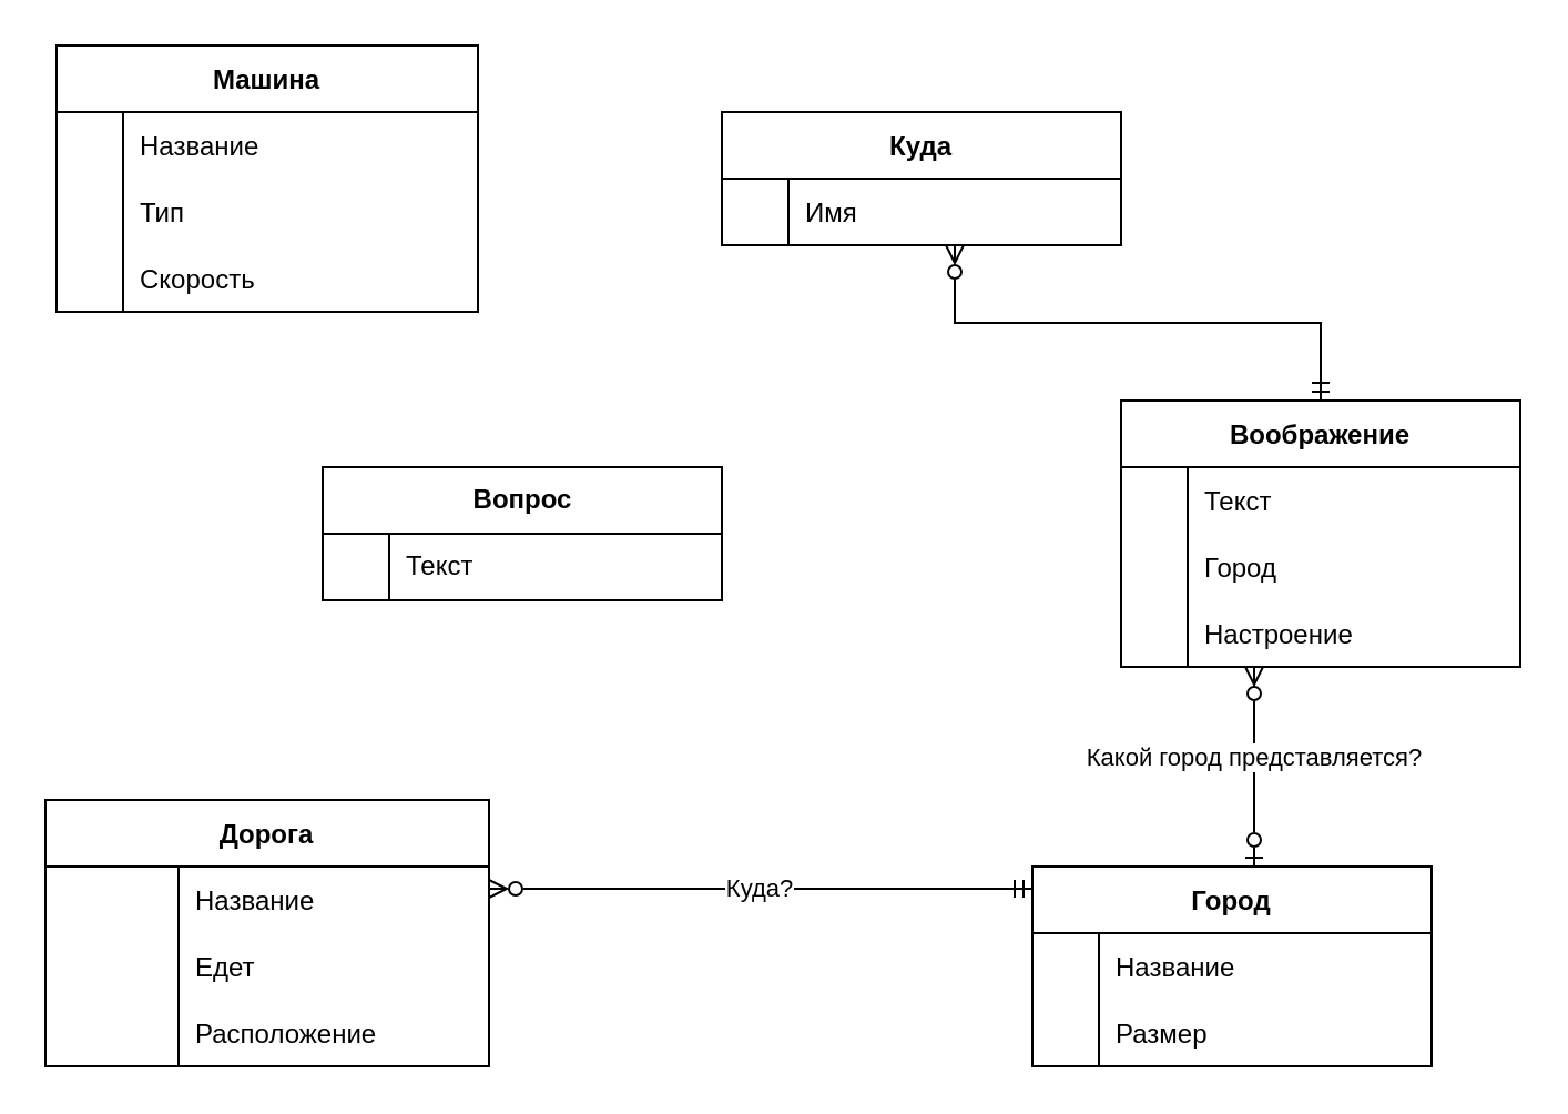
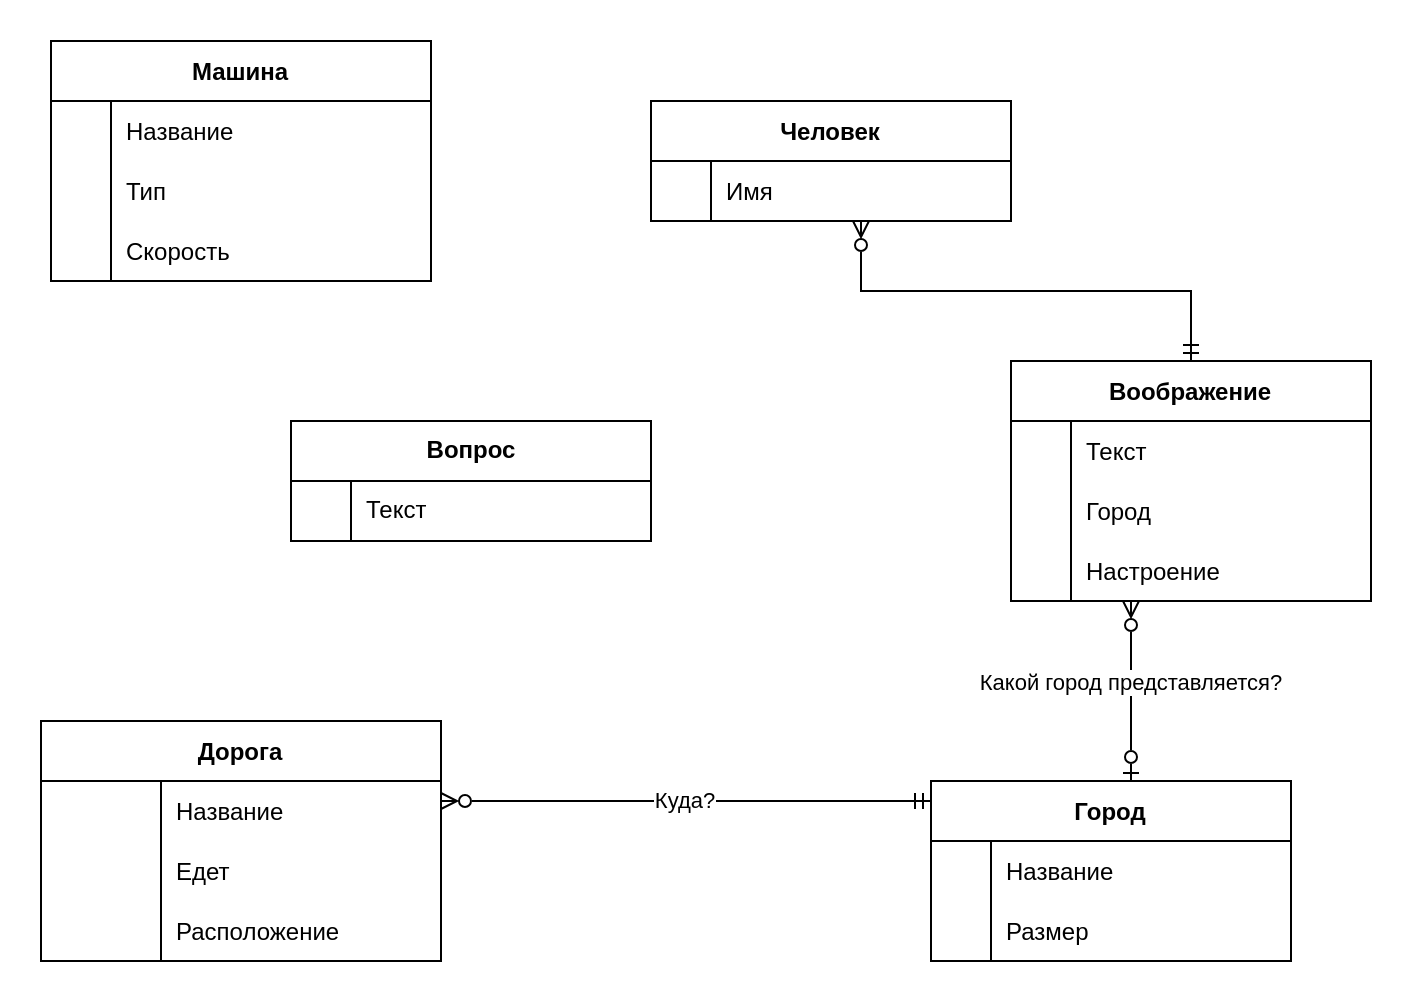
  <mxCell id="0" />
  <mxCell id="1" parent="0" />
  <mxCell id="2" value="Куда?" style="edgeStyle=orthogonalEdgeStyle;rounded=0;orthogonalLoop=1;jettySize=auto;html=1;startArrow=ERmandOne;startFill=0;endArrow=ERzeroToMany;endFill=0;" edge="1" parent="1" source="3" target="35"><mxGeometry relative="1" as="geometry"><Array as="points"><mxPoint x="345" y="400" /><mxPoint x="345" y="400" /></Array></mxGeometry></mxCell>
  <mxCell id="3" value="Город" style="shape=table;startSize=30;container=1;collapsible=1;childLayout=tableLayout;fixedRows=1;rowLines=0;fontStyle=1;align=center;resizeLast=1;" parent="1" vertex="1"><mxGeometry x="465" y="390" width="180" height="90" as="geometry" /></mxCell>
  <mxCell id="4" value="" style="shape=tableRow;horizontal=0;startSize=0;swimlaneHead=0;swimlaneBody=0;fillColor=none;collapsible=0;dropTarget=0;points=[[0,0.5],[1,0.5]];portConstraint=eastwest;top=0;left=0;right=0;bottom=0;" parent="3" vertex="1"><mxGeometry y="30" width="180" height="30" as="geometry" /></mxCell>
  <mxCell id="5" value="" style="shape=partialRectangle;connectable=0;fillColor=none;top=0;left=0;bottom=0;right=0;editable=1;overflow=hidden;" parent="4" vertex="1"><mxGeometry width="30" height="30" as="geometry"><mxRectangle width="30" height="30" as="alternateBounds" /></mxGeometry></mxCell>
  <mxCell id="6" value="Название" style="shape=partialRectangle;connectable=0;fillColor=none;top=0;left=0;bottom=0;right=0;align=left;spacingLeft=6;overflow=hidden;" parent="4" vertex="1"><mxGeometry x="30" width="150" height="30" as="geometry"><mxRectangle width="150" height="30" as="alternateBounds" /></mxGeometry></mxCell>
  <mxCell id="7" value="" style="shape=tableRow;horizontal=0;startSize=0;swimlaneHead=0;swimlaneBody=0;fillColor=none;collapsible=0;dropTarget=0;points=[[0,0.5],[1,0.5]];portConstraint=eastwest;top=0;left=0;right=0;bottom=0;" parent="3" vertex="1"><mxGeometry y="60" width="180" height="30" as="geometry" /></mxCell>
  <mxCell id="8" value="" style="shape=partialRectangle;connectable=0;fillColor=none;top=0;left=0;bottom=0;right=0;editable=1;overflow=hidden;" parent="7" vertex="1"><mxGeometry width="30" height="30" as="geometry"><mxRectangle width="30" height="30" as="alternateBounds" /></mxGeometry></mxCell>
  <mxCell id="9" value="Размер" style="shape=partialRectangle;connectable=0;fillColor=none;top=0;left=0;bottom=0;right=0;align=left;spacingLeft=6;overflow=hidden;" parent="7" vertex="1"><mxGeometry x="30" width="150" height="30" as="geometry"><mxRectangle width="150" height="30" as="alternateBounds" /></mxGeometry></mxCell>
  <mxCell id="10" value="Машина" style="shape=table;startSize=30;container=1;collapsible=1;childLayout=tableLayout;fixedRows=1;rowLines=0;fontStyle=1;align=center;resizeLast=1;" parent="1" vertex="1"><mxGeometry x="25" y="20" width="190.0" height="120" as="geometry" /></mxCell>
  <mxCell id="11" value="" style="shape=tableRow;horizontal=0;startSize=0;swimlaneHead=0;swimlaneBody=0;fillColor=none;collapsible=0;dropTarget=0;points=[[0,0.5],[1,0.5]];portConstraint=eastwest;top=0;left=0;right=0;bottom=0;" parent="10" vertex="1"><mxGeometry y="30" width="190.0" height="30" as="geometry" /></mxCell>
  <mxCell id="12" value="" style="shape=partialRectangle;connectable=0;fillColor=none;top=0;left=0;bottom=0;right=0;editable=1;overflow=hidden;" parent="11" vertex="1"><mxGeometry width="30" height="30" as="geometry"><mxRectangle width="30" height="30" as="alternateBounds" /></mxGeometry></mxCell>
  <mxCell id="13" value="Название" style="shape=partialRectangle;connectable=0;fillColor=none;top=0;left=0;bottom=0;right=0;align=left;spacingLeft=6;overflow=hidden;" parent="11" vertex="1"><mxGeometry x="30" width="160.0" height="30" as="geometry"><mxRectangle width="160.0" height="30" as="alternateBounds" /></mxGeometry></mxCell>
  <mxCell id="14" value="" style="shape=tableRow;horizontal=0;startSize=0;swimlaneHead=0;swimlaneBody=0;fillColor=none;collapsible=0;dropTarget=0;points=[[0,0.5],[1,0.5]];portConstraint=eastwest;top=0;left=0;right=0;bottom=0;" parent="10" vertex="1"><mxGeometry y="60" width="190.0" height="30" as="geometry" /></mxCell>
  <mxCell id="15" value="" style="shape=partialRectangle;connectable=0;fillColor=none;top=0;left=0;bottom=0;right=0;editable=1;overflow=hidden;" parent="14" vertex="1"><mxGeometry width="30" height="30" as="geometry"><mxRectangle width="30" height="30" as="alternateBounds" /></mxGeometry></mxCell>
  <mxCell id="16" value="Тип" style="shape=partialRectangle;connectable=0;fillColor=none;top=0;left=0;bottom=0;right=0;align=left;spacingLeft=6;overflow=hidden;" parent="14" vertex="1"><mxGeometry x="30" width="160.0" height="30" as="geometry"><mxRectangle width="160.0" height="30" as="alternateBounds" /></mxGeometry></mxCell>
  <mxCell id="17" style="shape=tableRow;horizontal=0;startSize=0;swimlaneHead=0;swimlaneBody=0;fillColor=none;collapsible=0;dropTarget=0;points=[[0,0.5],[1,0.5]];portConstraint=eastwest;top=0;left=0;right=0;bottom=0;" parent="10" vertex="1"><mxGeometry y="90" width="190.0" height="30" as="geometry" /></mxCell>
  <mxCell id="18" style="shape=partialRectangle;connectable=0;fillColor=none;top=0;left=0;bottom=0;right=0;editable=1;overflow=hidden;" parent="17" vertex="1"><mxGeometry width="30" height="30" as="geometry"><mxRectangle width="30" height="30" as="alternateBounds" /></mxGeometry></mxCell>
  <mxCell id="19" value="Скорость" style="shape=partialRectangle;connectable=0;fillColor=none;top=0;left=0;bottom=0;right=0;align=left;spacingLeft=6;overflow=hidden;" parent="17" vertex="1"><mxGeometry x="30" width="160.0" height="30" as="geometry"><mxRectangle width="160.0" height="30" as="alternateBounds" /></mxGeometry></mxCell>
- <mxCell id="20" value="Куда" style="shape=table;startSize=30;container=1;collapsible=1;childLayout=tableLayout;fixedRows=1;rowLines=0;fontStyle=1;align=center;resizeLast=1;" parent="1" vertex="1"><mxGeometry x="325" y="50" width="180" height="60" as="geometry" /></mxCell>
+ <mxCell id="20" value="Человек" style="shape=table;startSize=30;container=1;collapsible=1;childLayout=tableLayout;fixedRows=1;rowLines=0;fontStyle=1;align=center;resizeLast=1;" parent="1" vertex="1"><mxGeometry x="325" y="50" width="180" height="60" as="geometry" /></mxCell>
  <mxCell id="21" value="" style="shape=tableRow;horizontal=0;startSize=0;swimlaneHead=0;swimlaneBody=0;fillColor=none;collapsible=0;dropTarget=0;points=[[0,0.5],[1,0.5]];portConstraint=eastwest;top=0;left=0;right=0;bottom=0;" parent="20" vertex="1"><mxGeometry y="30" width="180" height="30" as="geometry" /></mxCell>
  <mxCell id="22" value="" style="shape=partialRectangle;connectable=0;fillColor=none;top=0;left=0;bottom=0;right=0;editable=1;overflow=hidden;" parent="21" vertex="1"><mxGeometry width="30" height="30" as="geometry"><mxRectangle width="30" height="30" as="alternateBounds" /></mxGeometry></mxCell>
  <mxCell id="23" value="Имя" style="shape=partialRectangle;connectable=0;fillColor=none;top=0;left=0;bottom=0;right=0;align=left;spacingLeft=6;overflow=hidden;" parent="21" vertex="1"><mxGeometry x="30" width="150" height="30" as="geometry"><mxRectangle width="150" height="30" as="alternateBounds" /></mxGeometry></mxCell>
  <mxCell id="24" value="" style="edgeStyle=orthogonalEdgeStyle;rounded=0;orthogonalLoop=1;jettySize=auto;html=1;startArrow=ERmandOne;startFill=0;endArrow=ERzeroToMany;endFill=0;" edge="1" parent="1" source="25" target="23"><mxGeometry x="0.004" relative="1" as="geometry"><mxPoint as="offset" /></mxGeometry></mxCell>
  <mxCell id="25" value="Воображение" style="shape=table;startSize=30;container=1;collapsible=1;childLayout=tableLayout;fixedRows=1;rowLines=0;fontStyle=1;align=center;resizeLast=1;" parent="1" vertex="1"><mxGeometry x="505" y="180" width="180" height="120" as="geometry" /></mxCell>
  <mxCell id="26" value="" style="shape=tableRow;horizontal=0;startSize=0;swimlaneHead=0;swimlaneBody=0;fillColor=none;collapsible=0;dropTarget=0;points=[[0,0.5],[1,0.5]];portConstraint=eastwest;top=0;left=0;right=0;bottom=0;" parent="25" vertex="1"><mxGeometry y="30" width="180" height="30" as="geometry" /></mxCell>
  <mxCell id="27" value="" style="shape=partialRectangle;connectable=0;fillColor=none;top=0;left=0;bottom=0;right=0;editable=1;overflow=hidden;" parent="26" vertex="1"><mxGeometry width="30" height="30" as="geometry"><mxRectangle width="30" height="30" as="alternateBounds" /></mxGeometry></mxCell>
  <mxCell id="28" value="Текст" style="shape=partialRectangle;connectable=0;fillColor=none;top=0;left=0;bottom=0;right=0;align=left;spacingLeft=6;overflow=hidden;" parent="26" vertex="1"><mxGeometry x="30" width="150" height="30" as="geometry"><mxRectangle width="150" height="30" as="alternateBounds" /></mxGeometry></mxCell>
  <mxCell id="29" style="shape=tableRow;horizontal=0;startSize=0;swimlaneHead=0;swimlaneBody=0;fillColor=none;collapsible=0;dropTarget=0;points=[[0,0.5],[1,0.5]];portConstraint=eastwest;top=0;left=0;right=0;bottom=0;" vertex="1" parent="25"><mxGeometry y="60" width="180" height="30" as="geometry" /></mxCell>
  <mxCell id="30" value="" style="shape=partialRectangle;connectable=0;fillColor=none;top=0;left=0;bottom=0;right=0;editable=1;overflow=hidden;" vertex="1" parent="29"><mxGeometry width="30" height="30" as="geometry"><mxRectangle width="30" height="30" as="alternateBounds" /></mxGeometry></mxCell>
  <mxCell id="31" value="Город" style="shape=partialRectangle;connectable=0;fillColor=none;top=0;left=0;bottom=0;right=0;align=left;spacingLeft=6;overflow=hidden;" vertex="1" parent="29"><mxGeometry x="30" width="150" height="30" as="geometry"><mxRectangle width="150" height="30" as="alternateBounds" /></mxGeometry></mxCell>
  <mxCell id="32" style="shape=tableRow;horizontal=0;startSize=0;swimlaneHead=0;swimlaneBody=0;fillColor=none;collapsible=0;dropTarget=0;points=[[0,0.5],[1,0.5]];portConstraint=eastwest;top=0;left=0;right=0;bottom=0;" vertex="1" parent="25"><mxGeometry y="90" width="180" height="30" as="geometry" /></mxCell>
  <mxCell id="33" value="" style="shape=partialRectangle;connectable=0;fillColor=none;top=0;left=0;bottom=0;right=0;editable=1;overflow=hidden;" vertex="1" parent="32"><mxGeometry width="30" height="30" as="geometry"><mxRectangle width="30" height="30" as="alternateBounds" /></mxGeometry></mxCell>
  <mxCell id="34" value="Настроение" style="shape=partialRectangle;connectable=0;fillColor=none;top=0;left=0;bottom=0;right=0;align=left;spacingLeft=6;overflow=hidden;" vertex="1" parent="32"><mxGeometry x="30" width="150" height="30" as="geometry"><mxRectangle width="150" height="30" as="alternateBounds" /></mxGeometry></mxCell>
  <mxCell id="35" value="Дорога" style="shape=table;startSize=30;container=1;collapsible=1;childLayout=tableLayout;fixedRows=1;rowLines=0;fontStyle=1;align=center;resizeLast=1;" parent="1" vertex="1"><mxGeometry x="20" y="360" width="200" height="120" as="geometry" /></mxCell>
  <mxCell id="36" style="shape=tableRow;horizontal=0;startSize=0;swimlaneHead=0;swimlaneBody=0;fillColor=none;collapsible=0;dropTarget=0;points=[[0,0.5],[1,0.5]];portConstraint=eastwest;top=0;left=0;right=0;bottom=0;" parent="35" vertex="1"><mxGeometry y="30" width="200" height="30" as="geometry" /></mxCell>
  <mxCell id="37" style="shape=partialRectangle;connectable=0;fillColor=none;top=0;left=0;bottom=0;right=0;editable=1;overflow=hidden;" parent="36" vertex="1"><mxGeometry width="60" height="30" as="geometry"><mxRectangle width="60" height="30" as="alternateBounds" /></mxGeometry></mxCell>
  <mxCell id="38" value="Название" style="shape=partialRectangle;connectable=0;fillColor=none;top=0;left=0;bottom=0;right=0;align=left;spacingLeft=6;overflow=hidden;" parent="36" vertex="1"><mxGeometry x="60" width="140" height="30" as="geometry"><mxRectangle width="140" height="30" as="alternateBounds" /></mxGeometry></mxCell>
  <mxCell id="39" value="" style="shape=tableRow;horizontal=0;startSize=0;swimlaneHead=0;swimlaneBody=0;fillColor=none;collapsible=0;dropTarget=0;points=[[0,0.5],[1,0.5]];portConstraint=eastwest;top=0;left=0;right=0;bottom=0;" parent="35" vertex="1"><mxGeometry y="60" width="200" height="30" as="geometry" /></mxCell>
  <mxCell id="40" value="" style="shape=partialRectangle;connectable=0;fillColor=none;top=0;left=0;bottom=0;right=0;editable=1;overflow=hidden;" parent="39" vertex="1"><mxGeometry width="60" height="30" as="geometry"><mxRectangle width="60" height="30" as="alternateBounds" /></mxGeometry></mxCell>
  <mxCell id="41" value="Едет" style="shape=partialRectangle;connectable=0;fillColor=none;top=0;left=0;bottom=0;right=0;align=left;spacingLeft=6;overflow=hidden;" parent="39" vertex="1"><mxGeometry x="60" width="140" height="30" as="geometry"><mxRectangle width="140" height="30" as="alternateBounds" /></mxGeometry></mxCell>
  <mxCell id="42" style="shape=tableRow;horizontal=0;startSize=0;swimlaneHead=0;swimlaneBody=0;fillColor=none;collapsible=0;dropTarget=0;points=[[0,0.5],[1,0.5]];portConstraint=eastwest;top=0;left=0;right=0;bottom=0;" vertex="1" parent="35"><mxGeometry y="90" width="200" height="30" as="geometry" /></mxCell>
  <mxCell id="43" style="shape=partialRectangle;connectable=0;fillColor=none;top=0;left=0;bottom=0;right=0;editable=1;overflow=hidden;" vertex="1" parent="42"><mxGeometry width="60" height="30" as="geometry"><mxRectangle width="60" height="30" as="alternateBounds" /></mxGeometry></mxCell>
  <mxCell id="44" value="Расположение" style="shape=partialRectangle;connectable=0;fillColor=none;top=0;left=0;bottom=0;right=0;align=left;spacingLeft=6;overflow=hidden;" vertex="1" parent="42"><mxGeometry x="60" width="140" height="30" as="geometry"><mxRectangle width="140" height="30" as="alternateBounds" /></mxGeometry></mxCell>
  <mxCell id="45" value="Какой город представляется?" style="edgeStyle=orthogonalEdgeStyle;rounded=0;jumpStyle=none;orthogonalLoop=1;jettySize=auto;html=1;startArrow=ERzeroToMany;startFill=0;endArrow=ERzeroToOne;endFill=0;" parent="1" source="25" target="3" edge="1"><mxGeometry x="-0.097" relative="1" as="geometry"><mxPoint x="605" y="305" as="sourcePoint" /><Array as="points"><mxPoint x="565" y="340" /><mxPoint x="565" y="340" /></Array><mxPoint as="offset" /></mxGeometry></mxCell>
  <mxCell id="46" value="Вопрос" style="shape=table;startSize=30;container=1;collapsible=1;childLayout=tableLayout;fixedRows=1;rowLines=0;fontStyle=1;align=center;resizeLast=1;html=1;" vertex="1" parent="1"><mxGeometry x="145" y="210" width="180" height="60" as="geometry" /></mxCell>
  <mxCell id="47" value="" style="shape=tableRow;horizontal=0;startSize=0;swimlaneHead=0;swimlaneBody=0;fillColor=none;collapsible=0;dropTarget=0;points=[[0,0.5],[1,0.5]];portConstraint=eastwest;top=0;left=0;right=0;bottom=0;" vertex="1" parent="46"><mxGeometry y="30" width="180" height="30" as="geometry" /></mxCell>
  <mxCell id="48" value="" style="shape=partialRectangle;connectable=0;fillColor=none;top=0;left=0;bottom=0;right=0;editable=1;overflow=hidden;whiteSpace=wrap;html=1;" vertex="1" parent="47"><mxGeometry width="30" height="30" as="geometry"><mxRectangle width="30" height="30" as="alternateBounds" /></mxGeometry></mxCell>
  <mxCell id="49" value="Текст" style="shape=partialRectangle;connectable=0;fillColor=none;top=0;left=0;bottom=0;right=0;align=left;spacingLeft=6;overflow=hidden;whiteSpace=wrap;html=1;" vertex="1" parent="47"><mxGeometry x="30" width="150" height="30" as="geometry"><mxRectangle width="150" height="30" as="alternateBounds" /></mxGeometry></mxCell>
